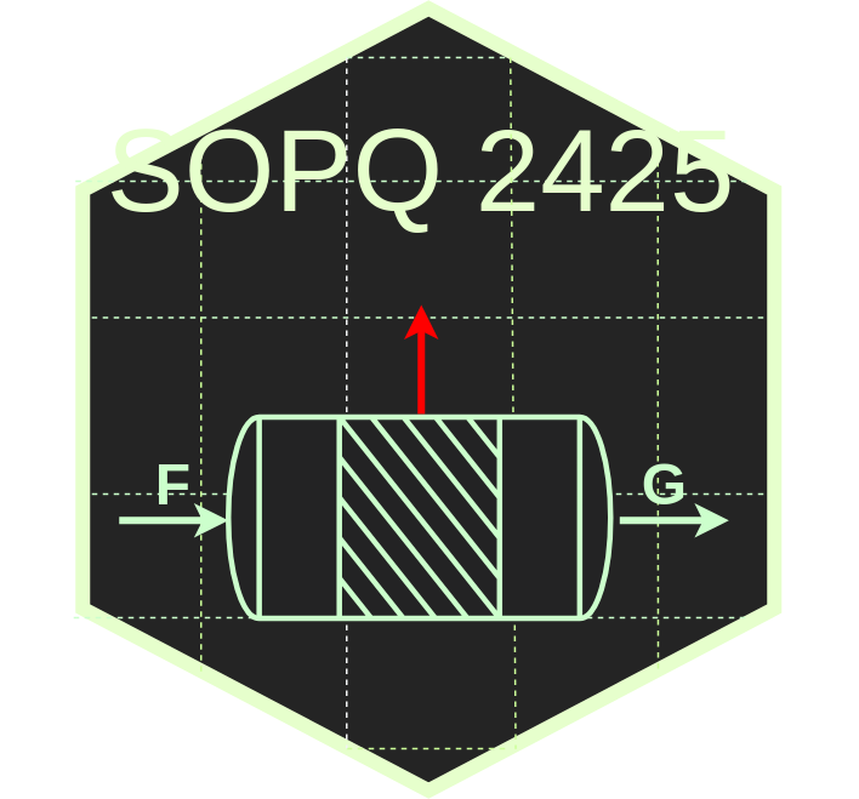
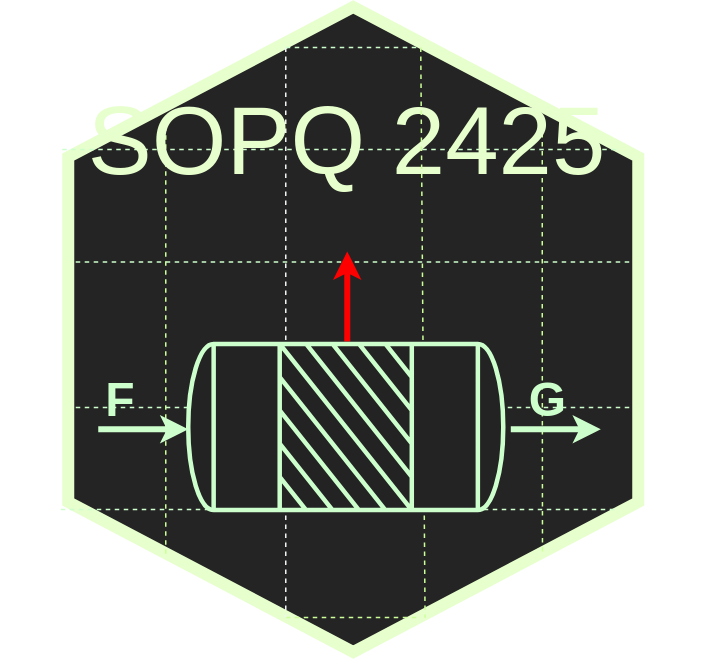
  <mxCell id="0" />
  <mxCell id="1" parent="0" />
  <mxCell id="2" value="" style="shape=hexagon;perimeter=hexagonPerimeter2;whiteSpace=wrap;html=1;fixedSize=1;rotation=90;size=100;strokeWidth=8;strokeColor=#E6FFCC;fillColor=#242424;fontColor=#CCFFCC;" parent="1" vertex="1"><mxGeometry x="20" y="20" width="430" height="380" as="geometry" /></mxCell>
  <mxCell id="3" value="" style="endArrow=none;dashed=1;html=1;strokeWidth=1;rounded=0;strokeColor=#CCFFCC;" parent="1" edge="1"><mxGeometry width="50" height="50" relative="1" as="geometry"><mxPoint x="190" y="22" as="sourcePoint" /><mxPoint x="280" y="22" as="targetPoint" /></mxGeometry></mxCell>
  <mxCell id="4" value="" style="endArrow=none;dashed=1;html=1;strokeWidth=1;rounded=0;exitX=0;exitY=0.75;exitDx=0;exitDy=0;entryX=0.244;entryY=0.013;entryDx=0;entryDy=0;entryPerimeter=0;strokeColor=#CCFFCC;fontFamily=Helvetica;" parent="1" edge="1"><mxGeometry width="50" height="50" relative="1" as="geometry"><mxPoint x="49.97" y="165" as="sourcePoint" /><mxPoint x="420.03" y="164.92" as="targetPoint" /></mxGeometry></mxCell>
  <mxCell id="5" value="" style="endArrow=none;dashed=1;html=1;strokeWidth=1;rounded=0;entryX=0.244;entryY=0.013;entryDx=0;entryDy=0;entryPerimeter=0;strokeColor=#CCFFCC;fontFamily=Helvetica;" parent="1" edge="1"><mxGeometry width="50" height="50" relative="1" as="geometry"><mxPoint x="50" y="262.05" as="sourcePoint" /><mxPoint x="420" y="262.05" as="targetPoint" /></mxGeometry></mxCell>
  <mxCell id="6" value="" style="endArrow=none;dashed=1;html=1;strokeWidth=1;rounded=0;exitX=0;exitY=0.75;exitDx=0;exitDy=0;entryX=0.244;entryY=0.013;entryDx=0;entryDy=0;entryPerimeter=0;strokeColor=#CCFFCC;" parent="1" edge="1"><mxGeometry width="50" height="50" relative="1" as="geometry"><mxPoint x="41" y="90" as="sourcePoint" /><mxPoint x="411" y="90" as="targetPoint" /></mxGeometry></mxCell>
  <mxCell id="7" value="" style="endArrow=none;dashed=1;html=1;strokeWidth=1;rounded=0;strokeColor=#CCFF99;" parent="1" edge="1"><mxGeometry width="50" height="50" relative="1" as="geometry"><mxPoint x="190" y="402" as="sourcePoint" /><mxPoint x="280" y="402" as="targetPoint" /></mxGeometry></mxCell>
  <mxCell id="8" value="" style="endArrow=none;dashed=1;html=1;strokeWidth=1;rounded=0;strokeColor=#CCFF99;" parent="1" edge="1"><mxGeometry width="50" height="50" relative="1" as="geometry"><mxPoint x="110" y="68.53" as="sourcePoint" /><mxPoint x="110" y="362" as="targetPoint" /></mxGeometry></mxCell>
  <mxCell id="9" value="" style="endArrow=none;dashed=1;html=1;strokeWidth=1;rounded=0;exitX=0;exitY=0.75;exitDx=0;exitDy=0;entryX=0.847;entryY=0.168;entryDx=0;entryDy=0;entryPerimeter=0;strokeColor=#CCFF99;" parent="1" target="2" edge="1"><mxGeometry width="50" height="50" relative="1" as="geometry"><mxPoint x="361" y="67" as="sourcePoint" /><mxPoint x="360" y="378" as="targetPoint" /><Array as="points"><mxPoint x="361" y="210" /></Array></mxGeometry></mxCell>
  <mxCell id="10" value="" style="endArrow=none;dashed=1;html=1;strokeWidth=1;rounded=0;exitX=0;exitY=0.75;exitDx=0;exitDy=0;strokeColor=#f1f3f4;" parent="1" edge="1"><mxGeometry width="50" height="50" relative="1" as="geometry"><mxPoint x="190" y="22" as="sourcePoint" /><mxPoint x="190" y="402" as="targetPoint" /></mxGeometry></mxCell>
  <mxCell id="11" value="SOPQ 2425" style="text;strokeColor=none;align=center;fillColor=none;html=1;verticalAlign=middle;whiteSpace=wrap;rounded=0;strokeWidth=1;fontSize=64;fontStyle=0;fontColor=#E6FFCC;fontFamily=Helvetica;" parent="1" vertex="1"><mxGeometry x="56" y="75" width="350" height="20" as="geometry" /></mxCell>
  <mxCell id="12" value="" style="endArrow=none;dashed=1;html=1;strokeWidth=1;rounded=0;exitX=0;exitY=0.75;exitDx=0;exitDy=0;entryX=0.947;entryY=0.374;entryDx=0;entryDy=0;entryPerimeter=0;strokeColor=#CCFF99;" parent="1" target="2" edge="1"><mxGeometry width="50" height="50" relative="1" as="geometry"><mxPoint x="280" y="22" as="sourcePoint" /><mxPoint x="280.04" y="396.9" as="targetPoint" /></mxGeometry></mxCell>
- <mxCell id="13" value="F" style="text;strokeColor=none;align=center;fillColor=none;html=1;verticalAlign=middle;whiteSpace=wrap;rounded=0;strokeWidth=1;fontSize=32;fontStyle=1;fontColor=#CCFFCC;fontFamily=Helvetica;" parent="1" vertex="1"><mxGeometry x="80" y="247.05" width="30" height="20" as="geometry" /></mxCell>
+ <mxCell id="13" value="F" style="text;strokeColor=none;align=center;fillColor=none;html=1;verticalAlign=middle;whiteSpace=wrap;rounded=0;strokeWidth=1;fontSize=32;fontStyle=1;fontColor=#CCFFCC;fontFamily=Helvetica;" parent="1" vertex="1"><mxGeometry x="65" y="247.05" width="30" height="20" as="geometry" /></mxCell>
  <mxCell id="14" value="G" style="text;strokeColor=none;align=center;fillColor=none;html=1;verticalAlign=middle;whiteSpace=wrap;rounded=0;strokeWidth=1;fontSize=32;fontStyle=1;fontColor=#CCFFCC;fontFamily=Helvetica;" parent="1" vertex="1"><mxGeometry x="350.03" y="247.05" width="30" height="20" as="geometry" /></mxCell>
  <mxCell id="15" value="" style="endArrow=classic;html=1;rounded=0;strokeColor=#CCFFCC;strokeWidth=4;fontFamily=Helvetica;fontColor=#CCFFCC;" parent="1" edge="1"><mxGeometry width="50" height="50" relative="1" as="geometry"><mxPoint x="340.03" y="276.55" as="sourcePoint" /><mxPoint x="400.03" y="276.55" as="targetPoint" /></mxGeometry></mxCell>
  <mxCell id="16" value="" style="endArrow=classic;html=1;rounded=0;strokeColor=#FF0000;strokeWidth=4;fontFamily=Helvetica;" parent="1" edge="1"><mxGeometry width="50" height="50" relative="1" as="geometry"><mxPoint x="231" y="218" as="sourcePoint" /><mxPoint x="231" y="158" as="targetPoint" /></mxGeometry></mxCell>
  <mxCell id="17" value="" style="endArrow=classic;html=1;rounded=0;strokeColor=#CCFFCC;strokeWidth=4;fontFamily=Helvetica;fontColor=#CCFFCC;" parent="1" edge="1"><mxGeometry width="50" height="50" relative="1" as="geometry"><mxPoint x="65" y="276.55" as="sourcePoint" /><mxPoint x="125" y="276.55" as="targetPoint" /></mxGeometry></mxCell>
  <mxCell id="18" value="" style="shape=mxgraph.pid.vessels.reactor;html=1;pointerEvents=1;align=center;verticalLabelPosition=bottom;verticalAlign=top;dashed=0;rotation=-90;strokeWidth=3;fillColor=#232324;fontColor=#CCFFCC;strokeColor=#CCFFCC;fontFamily=Helvetica;" parent="1" vertex="1"><mxGeometry x="174.62" y="170" width="110.76" height="210" as="geometry" /></mxCell>
  <mxCell id="19" value="" style="endArrow=none;dashed=1;html=1;strokeWidth=1;rounded=0;exitX=0;exitY=0.75;exitDx=0;exitDy=0;entryX=0.244;entryY=0.013;entryDx=0;entryDy=0;entryPerimeter=0;strokeColor=#CCFFCC;" parent="1" edge="1"><mxGeometry width="50" height="50" relative="1" as="geometry"><mxPoint x="40" y="330" as="sourcePoint" /><mxPoint x="410" y="330" as="targetPoint" /></mxGeometry></mxCell>
